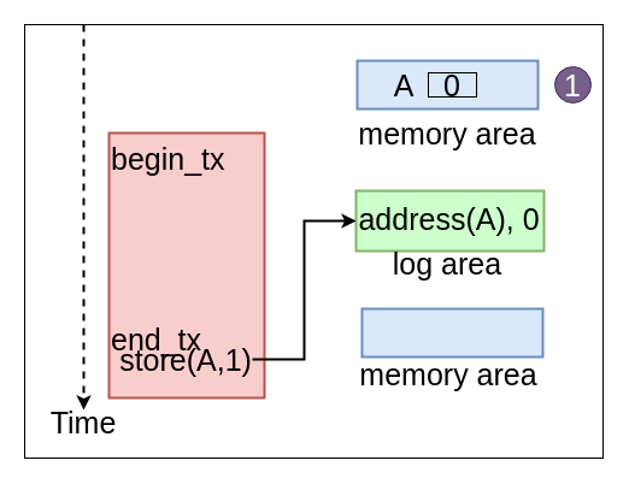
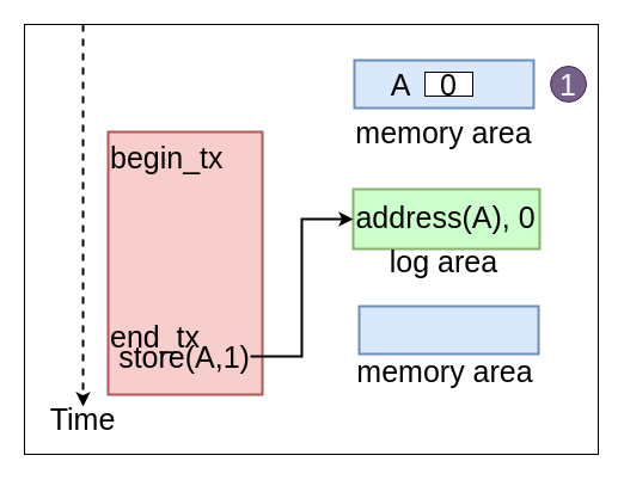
  <mxCell id="0" />
  <mxCell id="1" parent="0" />
  <mxCell id="2" value="" style="rounded=0;whiteSpace=wrap;html=1;fontSize=25;fontColor=#000000;align=left;fillColor=#FFFFFF;fontStyle=0" parent="1" vertex="1"><mxGeometry x="20" y="20" width="480" height="360" as="geometry" /></mxCell>
  <mxCell id="3" value="" style="rounded=0;whiteSpace=wrap;html=1;fillColor=#CCFFCC;strokeColor=#82b366;strokeWidth=2;fontStyle=0;fontSize=25;" parent="1" vertex="1"><mxGeometry x="295" y="158" width="156" height="50" as="geometry" /></mxCell>
  <mxCell id="4" value="begin_tx&lt;br style=&quot;font-size: 25px&quot;&gt;&amp;nbsp;&lt;br style=&quot;font-size: 25px&quot;&gt;&lt;br style=&quot;font-size: 25px&quot;&gt;&lt;br style=&quot;font-size: 25px&quot;&gt;&lt;span style=&quot;font-size: 25px&quot;&gt;&lt;br style=&quot;font-size: 25px&quot;&gt;end_tx&lt;/span&gt;" style="text;html=1;fillColor=#f8cecc;align=left;verticalAlign=top;whiteSpace=wrap;rounded=0;fontSize=25;strokeWidth=2;strokeColor=#b85450;fontStyle=0" parent="1" vertex="1"><mxGeometry x="90" y="110" width="129" height="220" as="geometry" /></mxCell>
  <mxCell id="5" value="memory area" style="text;html=1;strokeColor=none;fillColor=none;align=center;verticalAlign=middle;whiteSpace=wrap;rounded=0;fontSize=25;fontStyle=0" parent="1" vertex="1"><mxGeometry x="293" y="100" width="156" height="20" as="geometry" /></mxCell>
  <mxCell id="6" value="" style="endArrow=classic;html=1;fontSize=25;strokeWidth=2;dashed=1;fontStyle=0" parent="1" target="10" edge="1"><mxGeometry width="50" height="50" relative="1" as="geometry"><mxPoint x="69" y="20" as="sourcePoint" /><mxPoint x="69" y="350" as="targetPoint" /></mxGeometry></mxCell>
  <mxCell id="7" value="" style="rounded=0;whiteSpace=wrap;html=1;fontSize=25;fillColor=#dae8fc;strokeColor=#6c8ebf;strokeWidth=2;fontStyle=0" parent="1" vertex="1"><mxGeometry x="300" y="256" width="150" height="40" as="geometry" /></mxCell>
  <mxCell id="8" value="" style="rounded=0;whiteSpace=wrap;html=1;fontSize=25;strokeWidth=2;fillColor=#dae8fc;strokeColor=#6c8ebf;fontStyle=0" parent="1" vertex="1"><mxGeometry x="296" y="50" width="150" height="40" as="geometry" /></mxCell>
  <mxCell id="9" value="log area" style="text;html=1;strokeColor=none;fillColor=none;align=center;verticalAlign=middle;whiteSpace=wrap;rounded=0;fontSize=25;fontStyle=0" parent="1" vertex="1"><mxGeometry x="321" y="208" width="100" height="20" as="geometry" /></mxCell>
  <mxCell id="10" value="Time" style="text;html=1;strokeColor=none;fillColor=none;align=center;verticalAlign=middle;whiteSpace=wrap;rounded=0;fontSize=25;fontStyle=0" parent="1" vertex="1"><mxGeometry x="49" y="340" width="40" height="20" as="geometry" /></mxCell>
  <mxCell id="11" style="edgeStyle=orthogonalEdgeStyle;rounded=0;orthogonalLoop=1;jettySize=auto;html=1;entryX=0;entryY=0.5;entryDx=0;entryDy=0;fontSize=25;fontColor=#000000;strokeWidth=2;fontStyle=0" parent="1" source="12" target="3" edge="1"><mxGeometry relative="1" as="geometry" /></mxCell>
  <mxCell id="12" value="store(A,1)" style="text;html=1;strokeColor=none;fillColor=none;align=center;verticalAlign=middle;whiteSpace=wrap;rounded=0;fontSize=25;fontStyle=0" parent="1" vertex="1"><mxGeometry x="99" y="288" width="110" height="20" as="geometry" /></mxCell>
  <mxCell id="13" value="address(A), 0" style="text;html=1;strokeColor=none;fillColor=none;align=center;verticalAlign=middle;whiteSpace=wrap;rounded=0;fontSize=25;fontStyle=0" parent="1" vertex="1"><mxGeometry x="290" y="171" width="165" height="20" as="geometry" /></mxCell>
  <mxCell id="14" value="memory area" style="text;html=1;strokeColor=none;fillColor=none;align=center;verticalAlign=middle;whiteSpace=wrap;rounded=0;fontSize=25;fontStyle=0" parent="1" vertex="1"><mxGeometry x="297" y="300" width="150" height="20" as="geometry" /></mxCell>
  <mxCell id="15" value="A" style="text;html=1;strokeColor=none;fillColor=none;align=center;verticalAlign=middle;whiteSpace=wrap;rounded=0;fontSize=25;fontColor=#000000;fontStyle=0" parent="1" vertex="1"><mxGeometry x="315" y="60" width="40" height="20" as="geometry" /></mxCell>
  <mxCell id="16" value="1" style="ellipse;whiteSpace=wrap;html=1;aspect=fixed;fontSize=25;fontColor=#ffffff;fillColor=#76608a;align=center;fontStyle=0;strokeColor=#432D57;" parent="1" vertex="1"><mxGeometry x="460" y="55" width="30" height="30" as="geometry" /></mxCell>
- <mxCell id="17" value="0" style="rounded=0;whiteSpace=wrap;html=1;fontSize=25;fontColor=#000000;fillColor=#dae8fc;align=center;fontStyle=0;" parent="1" vertex="1"><mxGeometry x="355" y="60" width="40" height="20" as="geometry" /></mxCell>
+ <mxCell id="17" value="0" style="rounded=0;whiteSpace=wrap;html=1;fontSize=25;fontColor=#000000;fillColor=#FFFFFF;align=center;fontStyle=0" parent="1" vertex="1"><mxGeometry x="355" y="60" width="40" height="20" as="geometry" /></mxCell>
